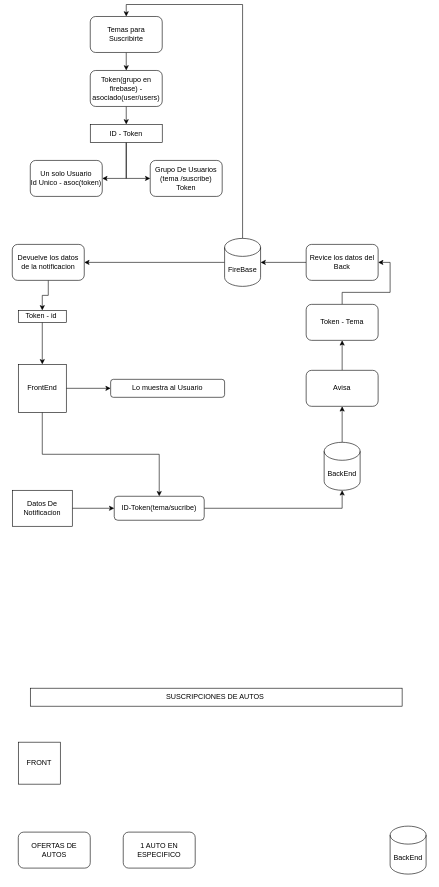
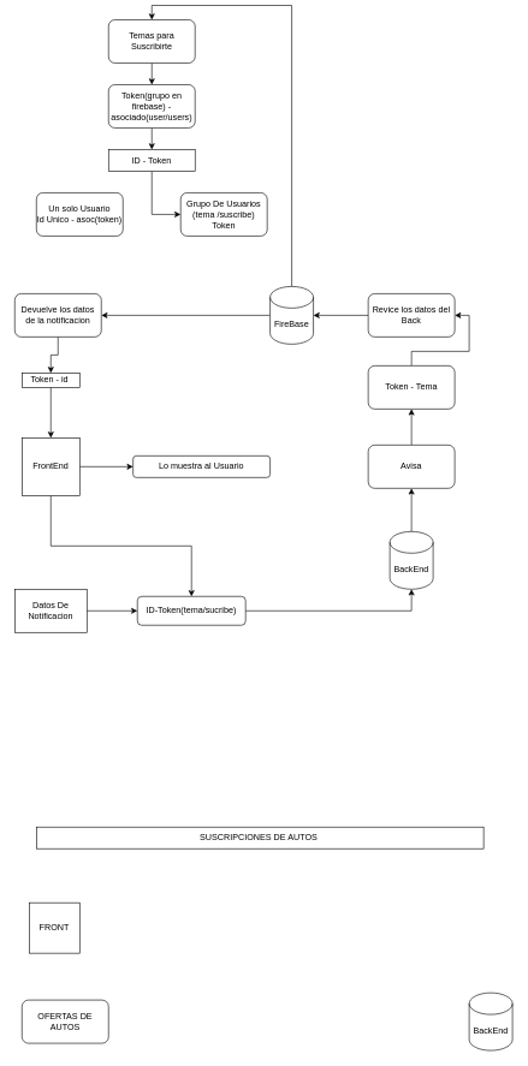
  <mxCell id="0" />
  <mxCell id="1" parent="0" />
  <mxCell id="2" style="edgeStyle=orthogonalEdgeStyle;rounded=0;orthogonalLoop=1;jettySize=auto;html=1;exitX=0.5;exitY=1;exitDx=0;exitDy=0;" edge="1" parent="1" source="4" target="22"><mxGeometry relative="1" as="geometry" /></mxCell>
  <mxCell id="3" style="edgeStyle=orthogonalEdgeStyle;rounded=0;orthogonalLoop=1;jettySize=auto;html=1;exitX=1;exitY=0.5;exitDx=0;exitDy=0;" edge="1" parent="1" source="4" target="33"><mxGeometry relative="1" as="geometry" /></mxCell>
  <mxCell id="4" value="FrontEnd&lt;br&gt;" style="whiteSpace=wrap;html=1;aspect=fixed;" vertex="1" parent="1"><mxGeometry x="30" y="600" width="80" height="80" as="geometry" /></mxCell>
  <mxCell id="5" style="edgeStyle=orthogonalEdgeStyle;rounded=0;orthogonalLoop=1;jettySize=auto;html=1;exitX=0.5;exitY=0;exitDx=0;exitDy=0;exitPerimeter=0;entryX=0.5;entryY=0;entryDx=0;entryDy=0;" edge="1" parent="1" source="7" target="18"><mxGeometry relative="1" as="geometry" /></mxCell>
  <mxCell id="6" style="edgeStyle=orthogonalEdgeStyle;rounded=0;orthogonalLoop=1;jettySize=auto;html=1;" edge="1" parent="1" source="7" target="30"><mxGeometry relative="1" as="geometry" /></mxCell>
  <mxCell id="7" value="FireBase" style="shape=cylinder3;whiteSpace=wrap;html=1;boundedLbl=1;backgroundOutline=1;size=15;" vertex="1" parent="1"><mxGeometry x="374" y="390" width="60" height="80" as="geometry" /></mxCell>
  <mxCell id="8" style="edgeStyle=orthogonalEdgeStyle;rounded=0;orthogonalLoop=1;jettySize=auto;html=1;exitX=0.5;exitY=0;exitDx=0;exitDy=0;exitPerimeter=0;entryX=0.5;entryY=1;entryDx=0;entryDy=0;" edge="1" parent="1" source="9" target="24"><mxGeometry relative="1" as="geometry" /></mxCell>
  <mxCell id="9" value="BackEnd" style="shape=cylinder3;whiteSpace=wrap;html=1;boundedLbl=1;backgroundOutline=1;size=15;" vertex="1" parent="1"><mxGeometry x="540" y="730" width="60" height="80" as="geometry" /></mxCell>
  <mxCell id="10" value="Grupo De Usuarios&lt;br&gt;(tema /suscribe)&lt;br&gt;Token" style="rounded=1;whiteSpace=wrap;html=1;" vertex="1" parent="1"><mxGeometry x="250" y="260" width="120" height="60" as="geometry" /></mxCell>
- <mxCell id="11" style="edgeStyle=orthogonalEdgeStyle;rounded=0;orthogonalLoop=1;jettySize=auto;html=1;entryX=1;entryY=0.5;entryDx=0;entryDy=0;" edge="1" parent="1" source="13" target="14"><mxGeometry relative="1" as="geometry" /></mxCell>
  <mxCell id="12" style="edgeStyle=orthogonalEdgeStyle;rounded=0;orthogonalLoop=1;jettySize=auto;html=1;exitX=0.5;exitY=1;exitDx=0;exitDy=0;entryX=0;entryY=0.5;entryDx=0;entryDy=0;" edge="1" parent="1" source="13" target="10"><mxGeometry relative="1" as="geometry" /></mxCell>
  <mxCell id="13" value="ID - Token" style="rounded=0;whiteSpace=wrap;html=1;" vertex="1" parent="1"><mxGeometry x="150" y="200" width="120" height="30" as="geometry" /></mxCell>
  <mxCell id="14" value="Un solo Usuario&lt;br&gt;Id Unico - asoc(token)" style="rounded=1;whiteSpace=wrap;html=1;" vertex="1" parent="1"><mxGeometry x="50" y="260" width="120" height="60" as="geometry" /></mxCell>
  <mxCell id="15" style="edgeStyle=orthogonalEdgeStyle;rounded=0;orthogonalLoop=1;jettySize=auto;html=1;exitX=0.5;exitY=1;exitDx=0;exitDy=0;entryX=0.5;entryY=0;entryDx=0;entryDy=0;" edge="1" parent="1" source="16" target="13"><mxGeometry relative="1" as="geometry" /></mxCell>
  <mxCell id="16" value="Token(grupo en firebase) - asociado(user/users)" style="rounded=1;whiteSpace=wrap;html=1;" vertex="1" parent="1"><mxGeometry x="150" y="110" width="120" height="60" as="geometry" /></mxCell>
  <mxCell id="17" style="edgeStyle=orthogonalEdgeStyle;rounded=0;orthogonalLoop=1;jettySize=auto;html=1;exitX=0.5;exitY=1;exitDx=0;exitDy=0;entryX=0.5;entryY=0;entryDx=0;entryDy=0;" edge="1" parent="1" source="18" target="16"><mxGeometry relative="1" as="geometry" /></mxCell>
  <mxCell id="18" value="Temas para Suscribirte" style="rounded=1;whiteSpace=wrap;html=1;" vertex="1" parent="1"><mxGeometry x="150" y="20" width="120" height="60" as="geometry" /></mxCell>
  <mxCell id="19" style="edgeStyle=orthogonalEdgeStyle;rounded=0;orthogonalLoop=1;jettySize=auto;html=1;entryX=0;entryY=0.5;entryDx=0;entryDy=0;" edge="1" parent="1" source="20" target="22"><mxGeometry relative="1" as="geometry" /></mxCell>
  <mxCell id="20" value="Datos De Notificacion" style="rounded=0;whiteSpace=wrap;html=1;" vertex="1" parent="1"><mxGeometry x="20" y="810" width="100" height="60" as="geometry" /></mxCell>
  <mxCell id="21" style="edgeStyle=orthogonalEdgeStyle;rounded=0;orthogonalLoop=1;jettySize=auto;html=1;entryX=0.5;entryY=1;entryDx=0;entryDy=0;entryPerimeter=0;" edge="1" parent="1" source="22" target="9"><mxGeometry relative="1" as="geometry" /></mxCell>
  <mxCell id="22" value="ID-Token(tema/sucribe)" style="rounded=1;whiteSpace=wrap;html=1;" vertex="1" parent="1"><mxGeometry x="190" y="820" width="150" height="40" as="geometry" /></mxCell>
  <mxCell id="23" style="edgeStyle=orthogonalEdgeStyle;rounded=0;orthogonalLoop=1;jettySize=auto;html=1;exitX=0.5;exitY=0;exitDx=0;exitDy=0;" edge="1" parent="1" source="24" target="26"><mxGeometry relative="1" as="geometry" /></mxCell>
  <mxCell id="24" value="Avisa" style="rounded=1;whiteSpace=wrap;html=1;" vertex="1" parent="1"><mxGeometry x="510" y="610" width="120" height="60" as="geometry" /></mxCell>
  <mxCell id="25" style="edgeStyle=orthogonalEdgeStyle;rounded=0;orthogonalLoop=1;jettySize=auto;html=1;entryX=1;entryY=0.5;entryDx=0;entryDy=0;" edge="1" parent="1" source="26" target="28"><mxGeometry relative="1" as="geometry" /></mxCell>
  <mxCell id="26" value="Token - Tema" style="rounded=1;whiteSpace=wrap;html=1;" vertex="1" parent="1"><mxGeometry x="510" y="500" width="120" height="60" as="geometry" /></mxCell>
  <mxCell id="27" style="edgeStyle=orthogonalEdgeStyle;rounded=0;orthogonalLoop=1;jettySize=auto;html=1;entryX=1;entryY=0.5;entryDx=0;entryDy=0;entryPerimeter=0;" edge="1" parent="1" source="28" target="7"><mxGeometry relative="1" as="geometry" /></mxCell>
  <mxCell id="28" value="Revice los datos del Back" style="rounded=1;whiteSpace=wrap;html=1;" vertex="1" parent="1"><mxGeometry x="510" y="400" width="120" height="60" as="geometry" /></mxCell>
  <mxCell id="29" style="edgeStyle=orthogonalEdgeStyle;rounded=0;orthogonalLoop=1;jettySize=auto;html=1;entryX=0.5;entryY=0;entryDx=0;entryDy=0;" edge="1" parent="1" source="30" target="32"><mxGeometry relative="1" as="geometry" /></mxCell>
  <mxCell id="30" value="Devuelve los datos de la notificacion" style="rounded=1;whiteSpace=wrap;html=1;" vertex="1" parent="1"><mxGeometry x="20" y="400" width="120" height="60" as="geometry" /></mxCell>
  <mxCell id="31" style="edgeStyle=orthogonalEdgeStyle;rounded=0;orthogonalLoop=1;jettySize=auto;html=1;" edge="1" parent="1" source="32" target="4"><mxGeometry relative="1" as="geometry" /></mxCell>
  <mxCell id="32" value="Token - id&amp;nbsp;" style="rounded=0;whiteSpace=wrap;html=1;" vertex="1" parent="1"><mxGeometry x="30" y="510" width="80" height="20" as="geometry" /></mxCell>
  <mxCell id="33" value="Lo muestra al Usuario" style="rounded=1;whiteSpace=wrap;html=1;" vertex="1" parent="1"><mxGeometry x="184" y="625" width="190" height="30" as="geometry" /></mxCell>
- <mxCell id="34" value="FRONT" style="whiteSpace=wrap;html=1;aspect=fixed;" vertex="1" parent="1"><mxGeometry x="30" y="1230" width="70" height="70" as="geometry" /></mxCell>
+ <mxCell id="34" value="FRONT" style="whiteSpace=wrap;html=1;aspect=fixed;" vertex="1" parent="1"><mxGeometry x="40" y="1245" width="70" height="70" as="geometry" /></mxCell>
  <mxCell id="35" value="SUSCRIPCIONES DE AUTOS&amp;nbsp;" style="rounded=0;whiteSpace=wrap;html=1;" vertex="1" parent="1"><mxGeometry x="50" y="1140" width="620" height="30" as="geometry" /></mxCell>
  <mxCell id="36" value="OFERTAS DE AUTOS" style="rounded=1;whiteSpace=wrap;html=1;" vertex="1" parent="1"><mxGeometry x="30" y="1380" width="120" height="60" as="geometry" /></mxCell>
- <mxCell id="37" value="1 AUTO EN ESPECIFICO" style="rounded=1;whiteSpace=wrap;html=1;" vertex="1" parent="1"><mxGeometry x="205" y="1380" width="120" height="60" as="geometry" /></mxCell>
  <mxCell id="38" value="BackEnd" style="shape=cylinder3;whiteSpace=wrap;html=1;boundedLbl=1;backgroundOutline=1;size=15;" vertex="1" parent="1"><mxGeometry x="650" y="1370" width="60" height="80" as="geometry" /></mxCell>
